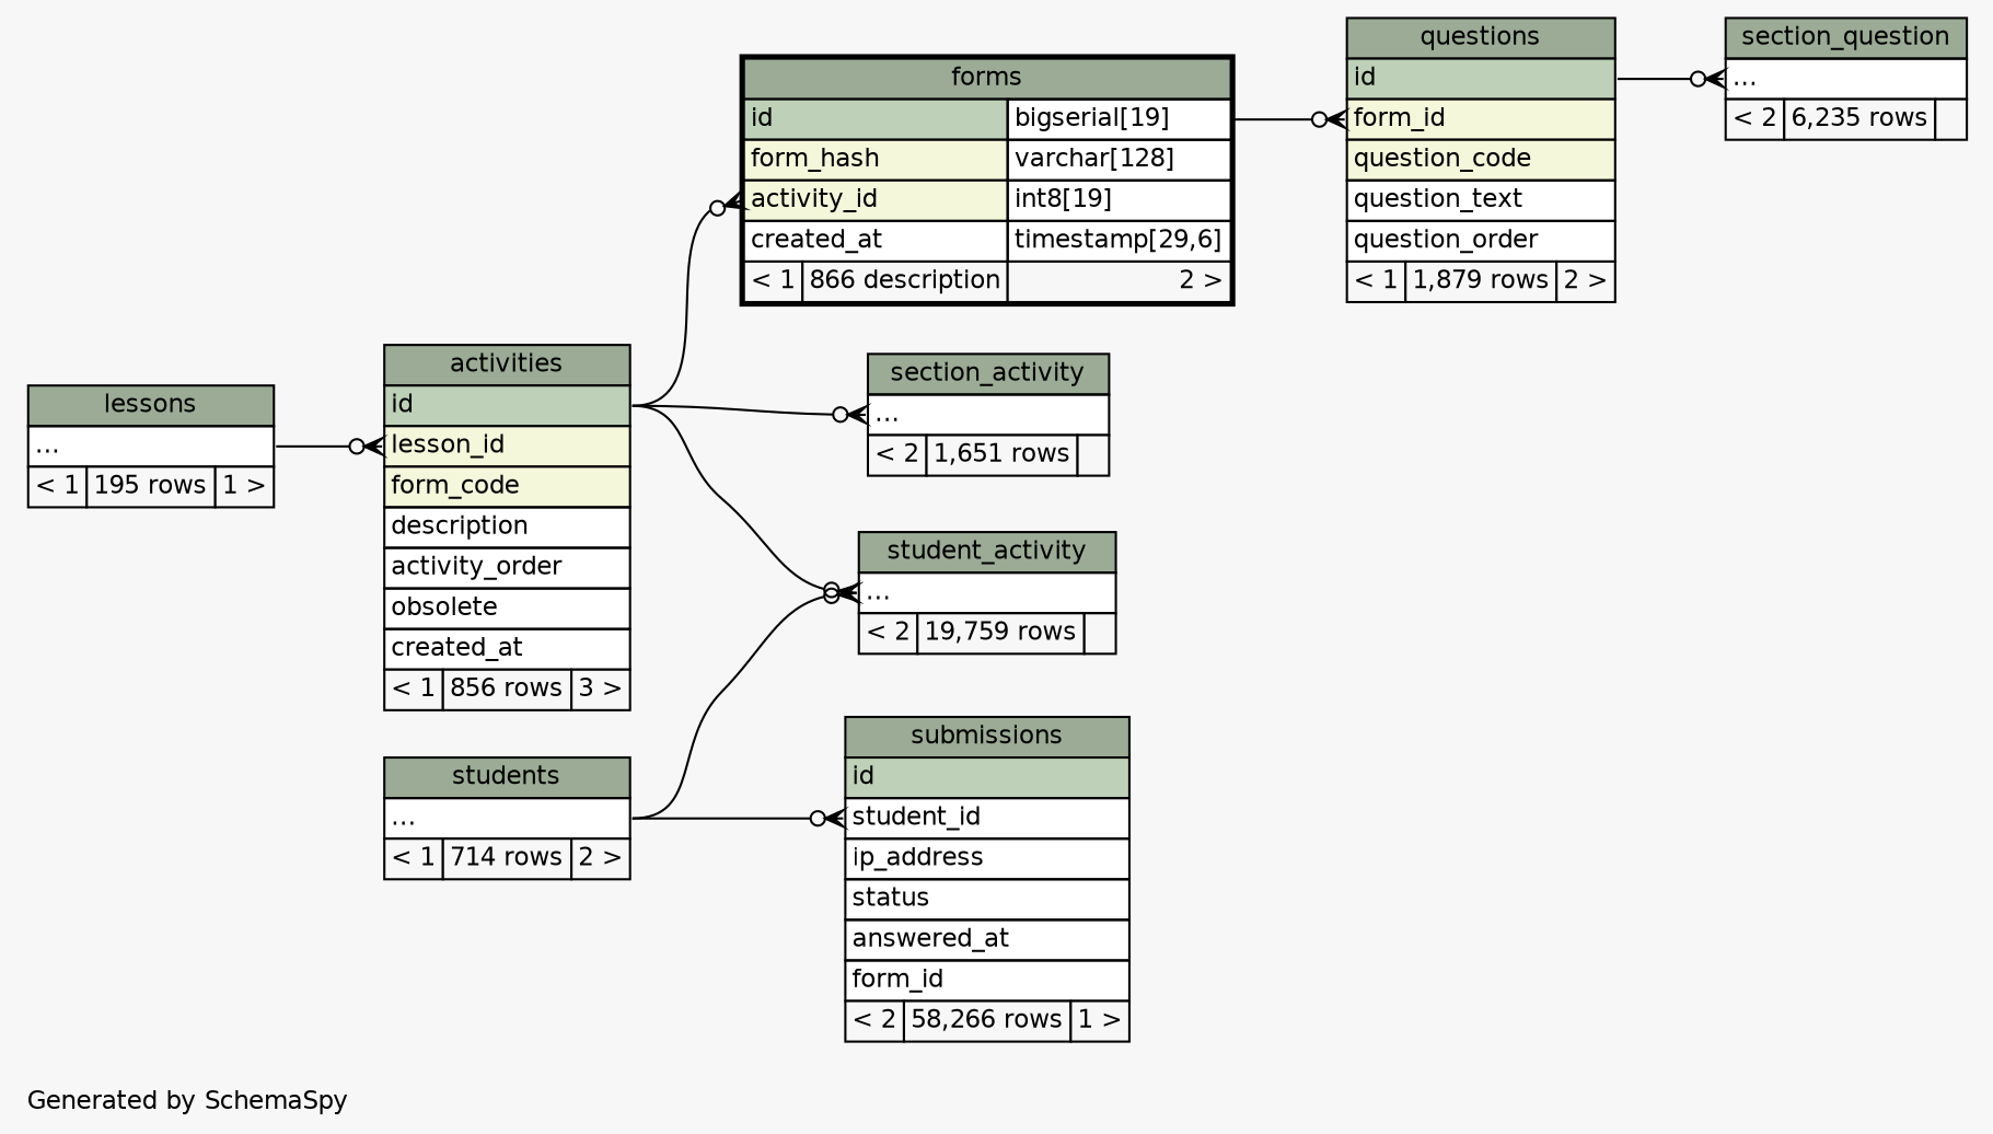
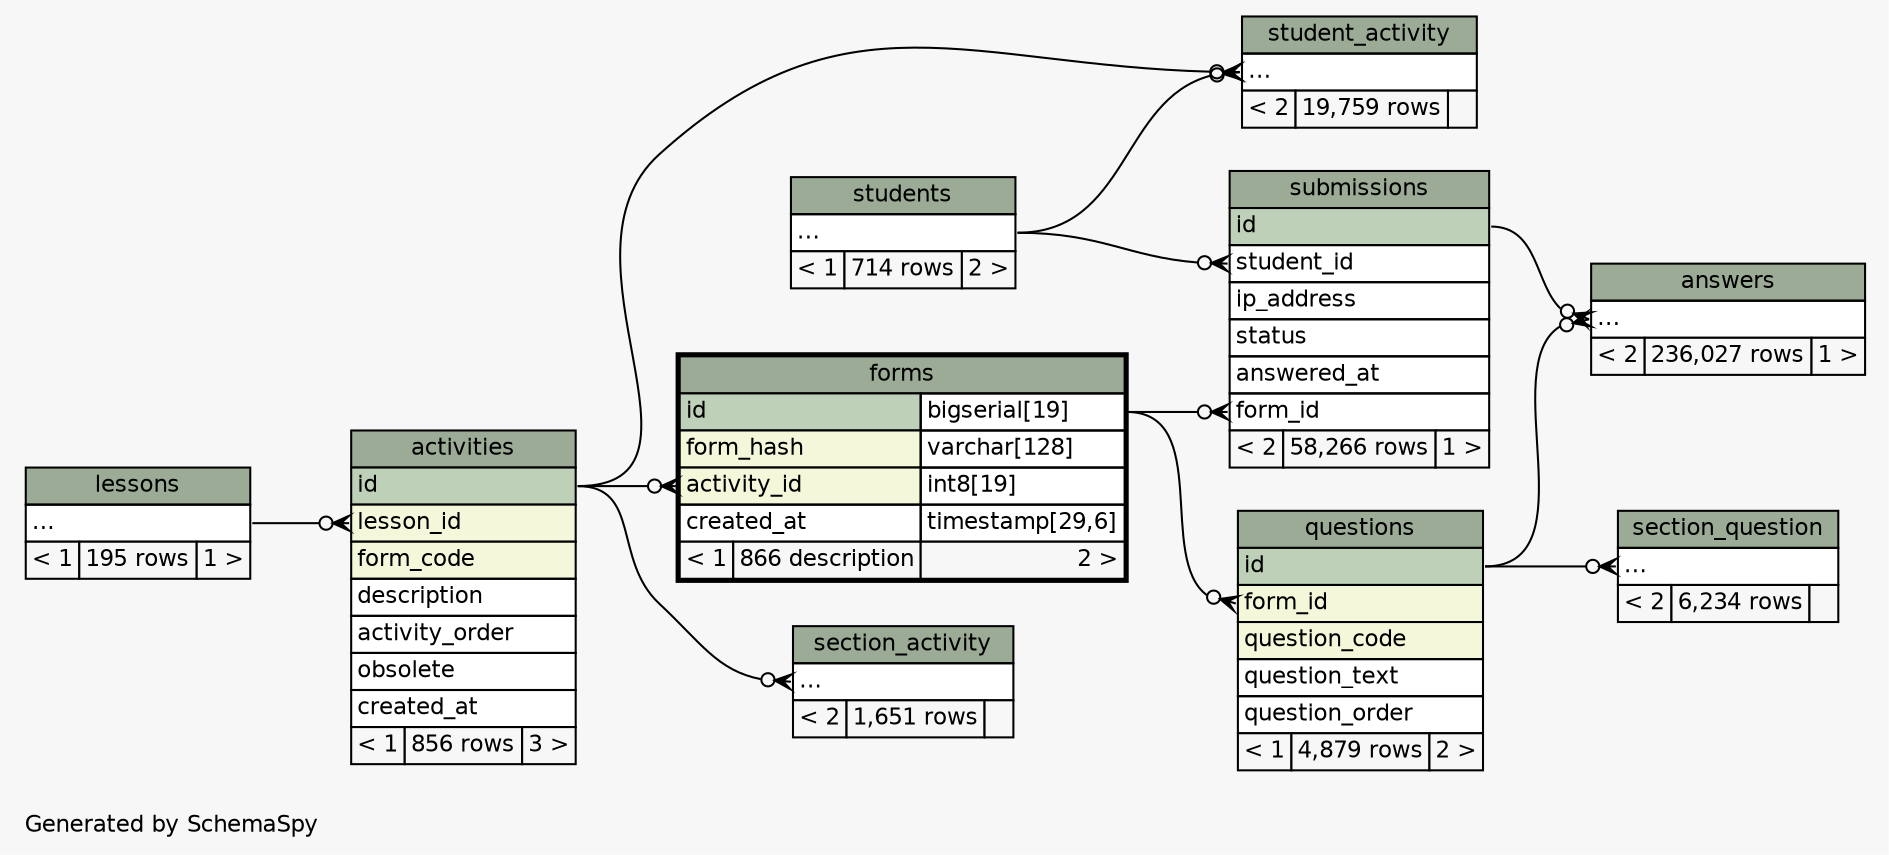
  digraph {
    bgcolor="#f7f7f7"
    fontname=Helvetica
    fontsize=11
    label="\nGenerated by SchemaSpy"
    labeljust=l
    nodesep=0.18
    rankdir=RL
    ranksep=0.46
    node [fontname=Helvetica fontsize=11 shape=plaintext]
    edge [arrowhead=none arrowsize=0.8 arrowtail=crowodot dir=back headport="id:e" tailport="elipses:w"]
    n1 [label=<     <TABLE BORDER="0" CELLBORDER="1" CELLSPACING="0" BGCOLOR="#ffffff">       <TR><TD COLSPAN="3" BGCOLOR="#9bab96" ALIGN="CENTER">activities</TD></TR>       <TR><TD PORT="id" COLSPAN="3" BGCOLOR="#bed1b8" ALIGN="LEFT">id</TD></TR>       <TR><TD PORT="lesson_id" COLSPAN="3" BGCOLOR="#f4f7da" ALIGN="LEFT">lesson_id</TD></TR>       <TR><TD PORT="form_code" COLSPAN="3" BGCOLOR="#f4f7da" ALIGN="LEFT">form_code</TD></TR>       <TR><TD PORT="description" COLSPAN="3" ALIGN="LEFT">description</TD></TR>       <TR><TD PORT="activity_order" COLSPAN="3" ALIGN="LEFT">activity_order</TD></TR>       <TR><TD PORT="obsolete" COLSPAN="3" ALIGN="LEFT">obsolete</TD></TR>       <TR><TD PORT="created_at" COLSPAN="3" ALIGN="LEFT">created_at</TD></TR>       <TR><TD ALIGN="LEFT" BGCOLOR="#f7f7f7">&lt; 1</TD><TD ALIGN="RIGHT" BGCOLOR="#f7f7f7">856 rows</TD><TD ALIGN="RIGHT" BGCOLOR="#f7f7f7">3 &gt;</TD></TR>     </TABLE>>]
    n2 [label=<     <TABLE BORDER="0" CELLBORDER="1" CELLSPACING="0" BGCOLOR="#ffffff">       <TR><TD COLSPAN="3" BGCOLOR="#9bab96" ALIGN="CENTER">lessons</TD></TR>       <TR><TD PORT="elipses" COLSPAN="3" ALIGN="LEFT">...</TD></TR>       <TR><TD ALIGN="LEFT" BGCOLOR="#f7f7f7">&lt; 1</TD><TD ALIGN="RIGHT" BGCOLOR="#f7f7f7">195 rows</TD><TD ALIGN="RIGHT" BGCOLOR="#f7f7f7">1 &gt;</TD></TR>     </TABLE>>]
-   n4 [label=<     <TABLE BORDER="0" CELLBORDER="1" CELLSPACING="0" BGCOLOR="#ffffff">       <TR><TD COLSPAN="3" BGCOLOR="#9bab96" ALIGN="CENTER">questions</TD></TR>       <TR><TD PORT="id" COLSPAN="3" BGCOLOR="#bed1b8" ALIGN="LEFT">id</TD></TR>       <TR><TD PORT="form_id" COLSPAN="3" BGCOLOR="#f4f7da" ALIGN="LEFT">form_id</TD></TR>       <TR><TD PORT="question_code" COLSPAN="3" BGCOLOR="#f4f7da" ALIGN="LEFT">question_code</TD></TR>       <TR><TD PORT="question_text" COLSPAN="3" ALIGN="LEFT">question_text</TD></TR>       <TR><TD PORT="question_order" COLSPAN="3" ALIGN="LEFT">question_order</TD></TR>       <TR><TD ALIGN="LEFT" BGCOLOR="#f7f7f7">&lt; 1</TD><TD ALIGN="RIGHT" BGCOLOR="#f7f7f7">1,879 rows</TD><TD ALIGN="RIGHT" BGCOLOR="#f7f7f7">2 &gt;</TD></TR>     </TABLE>>]
+   n3 [label=<     <TABLE BORDER="0" CELLBORDER="1" CELLSPACING="0" BGCOLOR="#ffffff">       <TR><TD COLSPAN="3" BGCOLOR="#9bab96" ALIGN="CENTER">answers</TD></TR>       <TR><TD PORT="elipses" COLSPAN="3" ALIGN="LEFT">...</TD></TR>       <TR><TD ALIGN="LEFT" BGCOLOR="#f7f7f7">&lt; 2</TD><TD ALIGN="RIGHT" BGCOLOR="#f7f7f7">236,027 rows</TD><TD ALIGN="RIGHT" BGCOLOR="#f7f7f7">1 &gt;</TD></TR>     </TABLE>>]
+   n4 [label=<     <TABLE BORDER="0" CELLBORDER="1" CELLSPACING="0" BGCOLOR="#ffffff">       <TR><TD COLSPAN="3" BGCOLOR="#9bab96" ALIGN="CENTER">questions</TD></TR>       <TR><TD PORT="id" COLSPAN="3" BGCOLOR="#bed1b8" ALIGN="LEFT">id</TD></TR>       <TR><TD PORT="form_id" COLSPAN="3" BGCOLOR="#f4f7da" ALIGN="LEFT">form_id</TD></TR>       <TR><TD PORT="question_code" COLSPAN="3" BGCOLOR="#f4f7da" ALIGN="LEFT">question_code</TD></TR>       <TR><TD PORT="question_text" COLSPAN="3" ALIGN="LEFT">question_text</TD></TR>       <TR><TD PORT="question_order" COLSPAN="3" ALIGN="LEFT">question_order</TD></TR>       <TR><TD ALIGN="LEFT" BGCOLOR="#f7f7f7">&lt; 1</TD><TD ALIGN="RIGHT" BGCOLOR="#f7f7f7">4,879 rows</TD><TD ALIGN="RIGHT" BGCOLOR="#f7f7f7">2 &gt;</TD></TR>     </TABLE>>]
    n5 [label=<     <TABLE BORDER="0" CELLBORDER="1" CELLSPACING="0" BGCOLOR="#ffffff">       <TR><TD COLSPAN="3" BGCOLOR="#9bab96" ALIGN="CENTER">submissions</TD></TR>       <TR><TD PORT="id" COLSPAN="3" BGCOLOR="#bed1b8" ALIGN="LEFT">id</TD></TR>       <TR><TD PORT="student_id" COLSPAN="3" ALIGN="LEFT">student_id</TD></TR>       <TR><TD PORT="ip_address" COLSPAN="3" ALIGN="LEFT">ip_address</TD></TR>       <TR><TD PORT="status" COLSPAN="3" ALIGN="LEFT">status</TD></TR>       <TR><TD PORT="answered_at" COLSPAN="3" ALIGN="LEFT">answered_at</TD></TR>       <TR><TD PORT="form_id" COLSPAN="3" ALIGN="LEFT">form_id</TD></TR>       <TR><TD ALIGN="LEFT" BGCOLOR="#f7f7f7">&lt; 2</TD><TD ALIGN="RIGHT" BGCOLOR="#f7f7f7">58,266 rows</TD><TD ALIGN="RIGHT" BGCOLOR="#f7f7f7">1 &gt;</TD></TR>     </TABLE>>]
    n6 [label=<     <TABLE BORDER="2" CELLBORDER="1" CELLSPACING="0" BGCOLOR="#ffffff">       <TR><TD COLSPAN="3" BGCOLOR="#9bab96" ALIGN="CENTER">forms</TD></TR>       <TR><TD PORT="id" COLSPAN="2" BGCOLOR="#bed1b8" ALIGN="LEFT">id</TD><TD PORT="id.type" ALIGN="LEFT">bigserial[19]</TD></TR>       <TR><TD PORT="form_hash" COLSPAN="2" BGCOLOR="#f4f7da" ALIGN="LEFT">form_hash</TD><TD PORT="form_hash.type" ALIGN="LEFT">varchar[128]</TD></TR>       <TR><TD PORT="activity_id" COLSPAN="2" BGCOLOR="#f4f7da" ALIGN="LEFT">activity_id</TD><TD PORT="activity_id.type" ALIGN="LEFT">int8[19]</TD></TR>       <TR><TD PORT="created_at" COLSPAN="2" ALIGN="LEFT">created_at</TD><TD PORT="created_at.type" ALIGN="LEFT">timestamp[29,6]</TD></TR>       <TR><TD ALIGN="LEFT" BGCOLOR="#f7f7f7">&lt; 1</TD><TD ALIGN="RIGHT" BGCOLOR="#f7f7f7">866 description</TD><TD ALIGN="RIGHT" BGCOLOR="#f7f7f7">2 &gt;</TD></TR>     </TABLE>>]
    n7 [label=<     <TABLE BORDER="0" CELLBORDER="1" CELLSPACING="0" BGCOLOR="#ffffff">       <TR><TD COLSPAN="3" BGCOLOR="#9bab96" ALIGN="CENTER">students</TD></TR>       <TR><TD PORT="elipses" COLSPAN="3" ALIGN="LEFT">...</TD></TR>       <TR><TD ALIGN="LEFT" BGCOLOR="#f7f7f7">&lt; 1</TD><TD ALIGN="RIGHT" BGCOLOR="#f7f7f7">714 rows</TD><TD ALIGN="RIGHT" BGCOLOR="#f7f7f7">2 &gt;</TD></TR>     </TABLE>>]
    n8 [label=<     <TABLE BORDER="0" CELLBORDER="1" CELLSPACING="0" BGCOLOR="#ffffff">       <TR><TD COLSPAN="3" BGCOLOR="#9bab96" ALIGN="CENTER">section_activity</TD></TR>       <TR><TD PORT="elipses" COLSPAN="3" ALIGN="LEFT">...</TD></TR>       <TR><TD ALIGN="LEFT" BGCOLOR="#f7f7f7">&lt; 2</TD><TD ALIGN="RIGHT" BGCOLOR="#f7f7f7">1,651 rows</TD><TD ALIGN="RIGHT" BGCOLOR="#f7f7f7">  </TD></TR>     </TABLE>>]
-   n9 [label=<     <TABLE BORDER="0" CELLBORDER="1" CELLSPACING="0" BGCOLOR="#ffffff">       <TR><TD COLSPAN="3" BGCOLOR="#9bab96" ALIGN="CENTER">section_question</TD></TR>       <TR><TD PORT="elipses" COLSPAN="3" ALIGN="LEFT">...</TD></TR>       <TR><TD ALIGN="LEFT" BGCOLOR="#f7f7f7">&lt; 2</TD><TD ALIGN="RIGHT" BGCOLOR="#f7f7f7">6,235 rows</TD><TD ALIGN="RIGHT" BGCOLOR="#f7f7f7">  </TD></TR>     </TABLE>>]
+   n9 [label=<     <TABLE BORDER="0" CELLBORDER="1" CELLSPACING="0" BGCOLOR="#ffffff">       <TR><TD COLSPAN="3" BGCOLOR="#9bab96" ALIGN="CENTER">section_question</TD></TR>       <TR><TD PORT="elipses" COLSPAN="3" ALIGN="LEFT">...</TD></TR>       <TR><TD ALIGN="LEFT" BGCOLOR="#f7f7f7">&lt; 2</TD><TD ALIGN="RIGHT" BGCOLOR="#f7f7f7">6,234 rows</TD><TD ALIGN="RIGHT" BGCOLOR="#f7f7f7">  </TD></TR>     </TABLE>>]
    n10 [label=<     <TABLE BORDER="0" CELLBORDER="1" CELLSPACING="0" BGCOLOR="#ffffff">       <TR><TD COLSPAN="3" BGCOLOR="#9bab96" ALIGN="CENTER">student_activity</TD></TR>       <TR><TD PORT="elipses" COLSPAN="3" ALIGN="LEFT">...</TD></TR>       <TR><TD ALIGN="LEFT" BGCOLOR="#f7f7f7">&lt; 2</TD><TD ALIGN="RIGHT" BGCOLOR="#f7f7f7">19,759 rows</TD><TD ALIGN="RIGHT" BGCOLOR="#f7f7f7">  </TD></TR>     </TABLE>>]
    n1 -> n2 [headport="elipses:e" tailport="lesson_id:w"]
+   n3 -> n4
+   n3 -> n5
    n4 -> n6 [headport="id.type:e" tailport="form_id:w"]
+   n5 -> n6 [headport="id.type:e" tailport="form_id:w"]
    n5 -> n7 [headport="elipses:e" tailport="student_id:w"]
    n6 -> n1 [tailport="activity_id:w"]
    n8 -> n1
    n9 -> n4
    n10 -> n1
    n10 -> n7 [headport="elipses:e"]
  }
